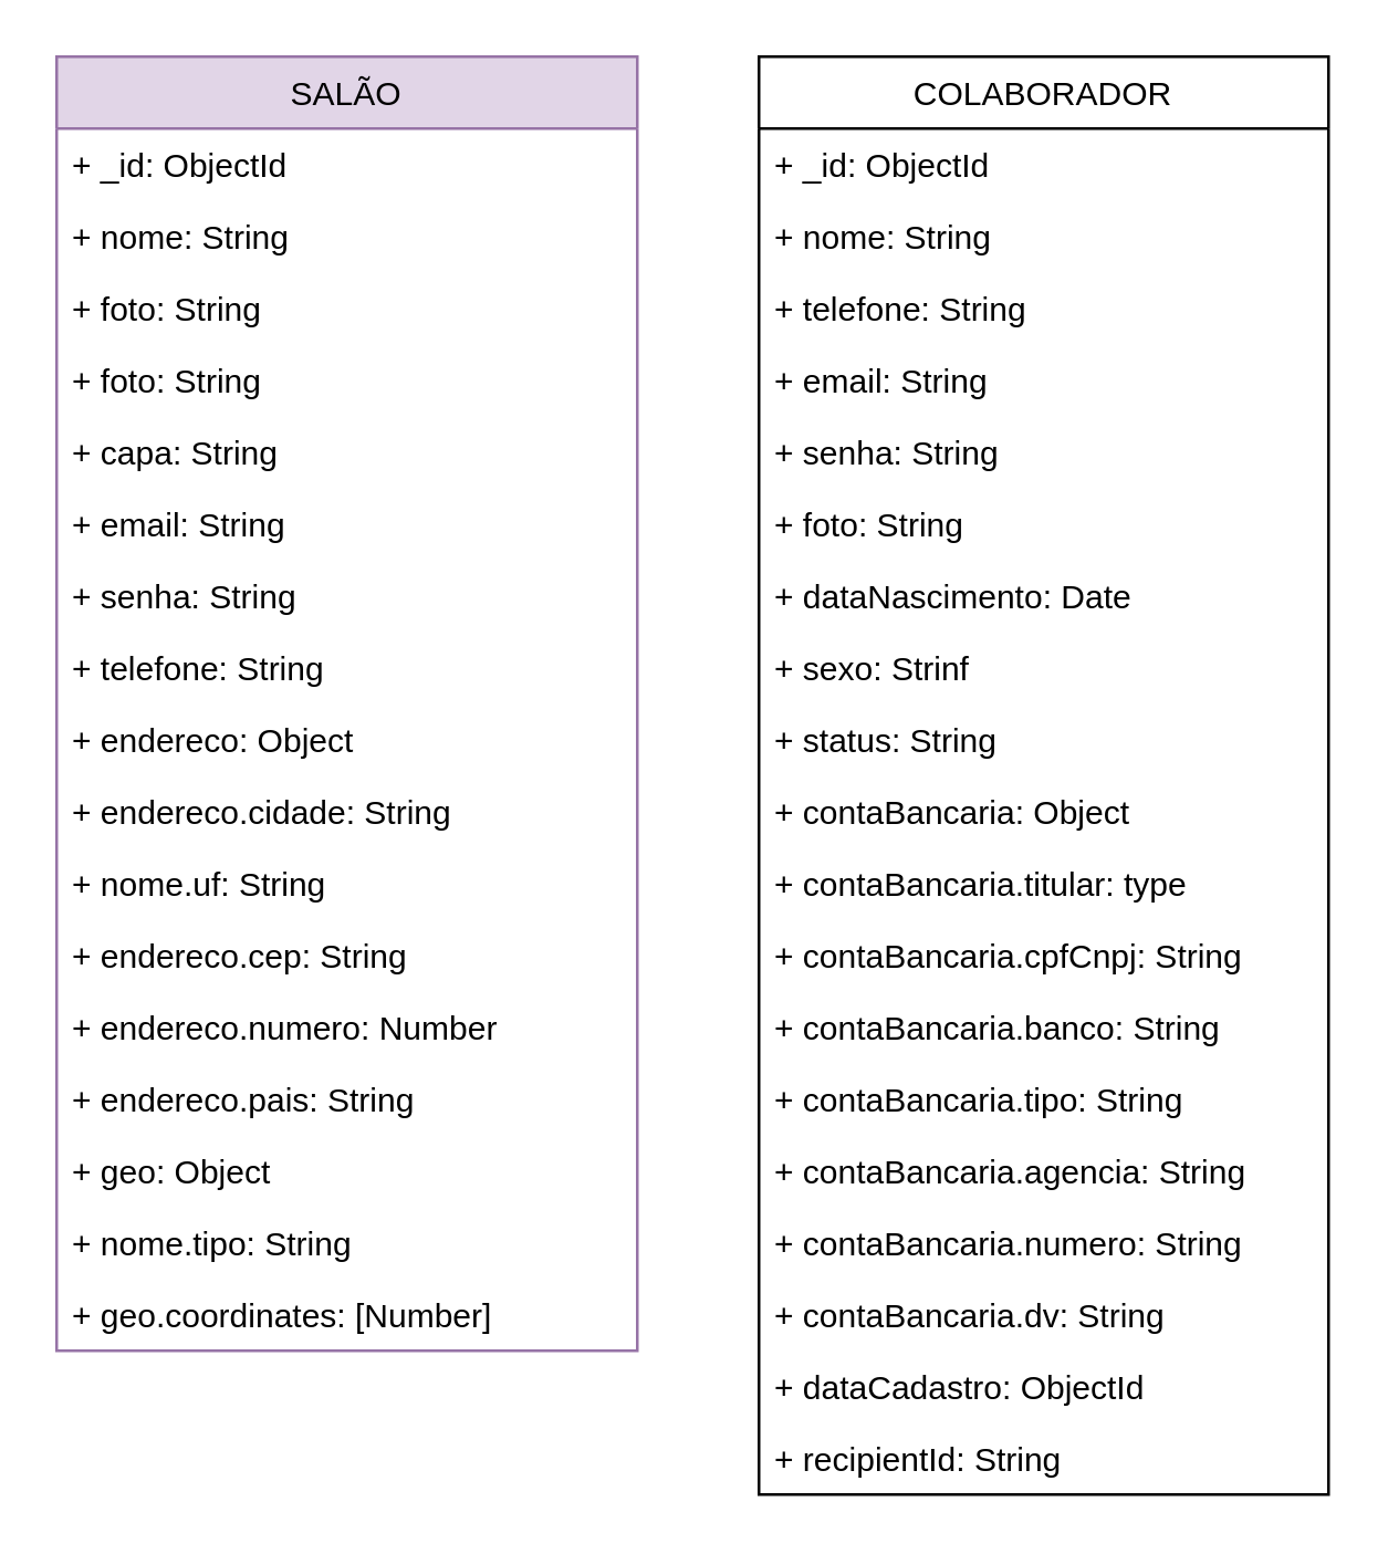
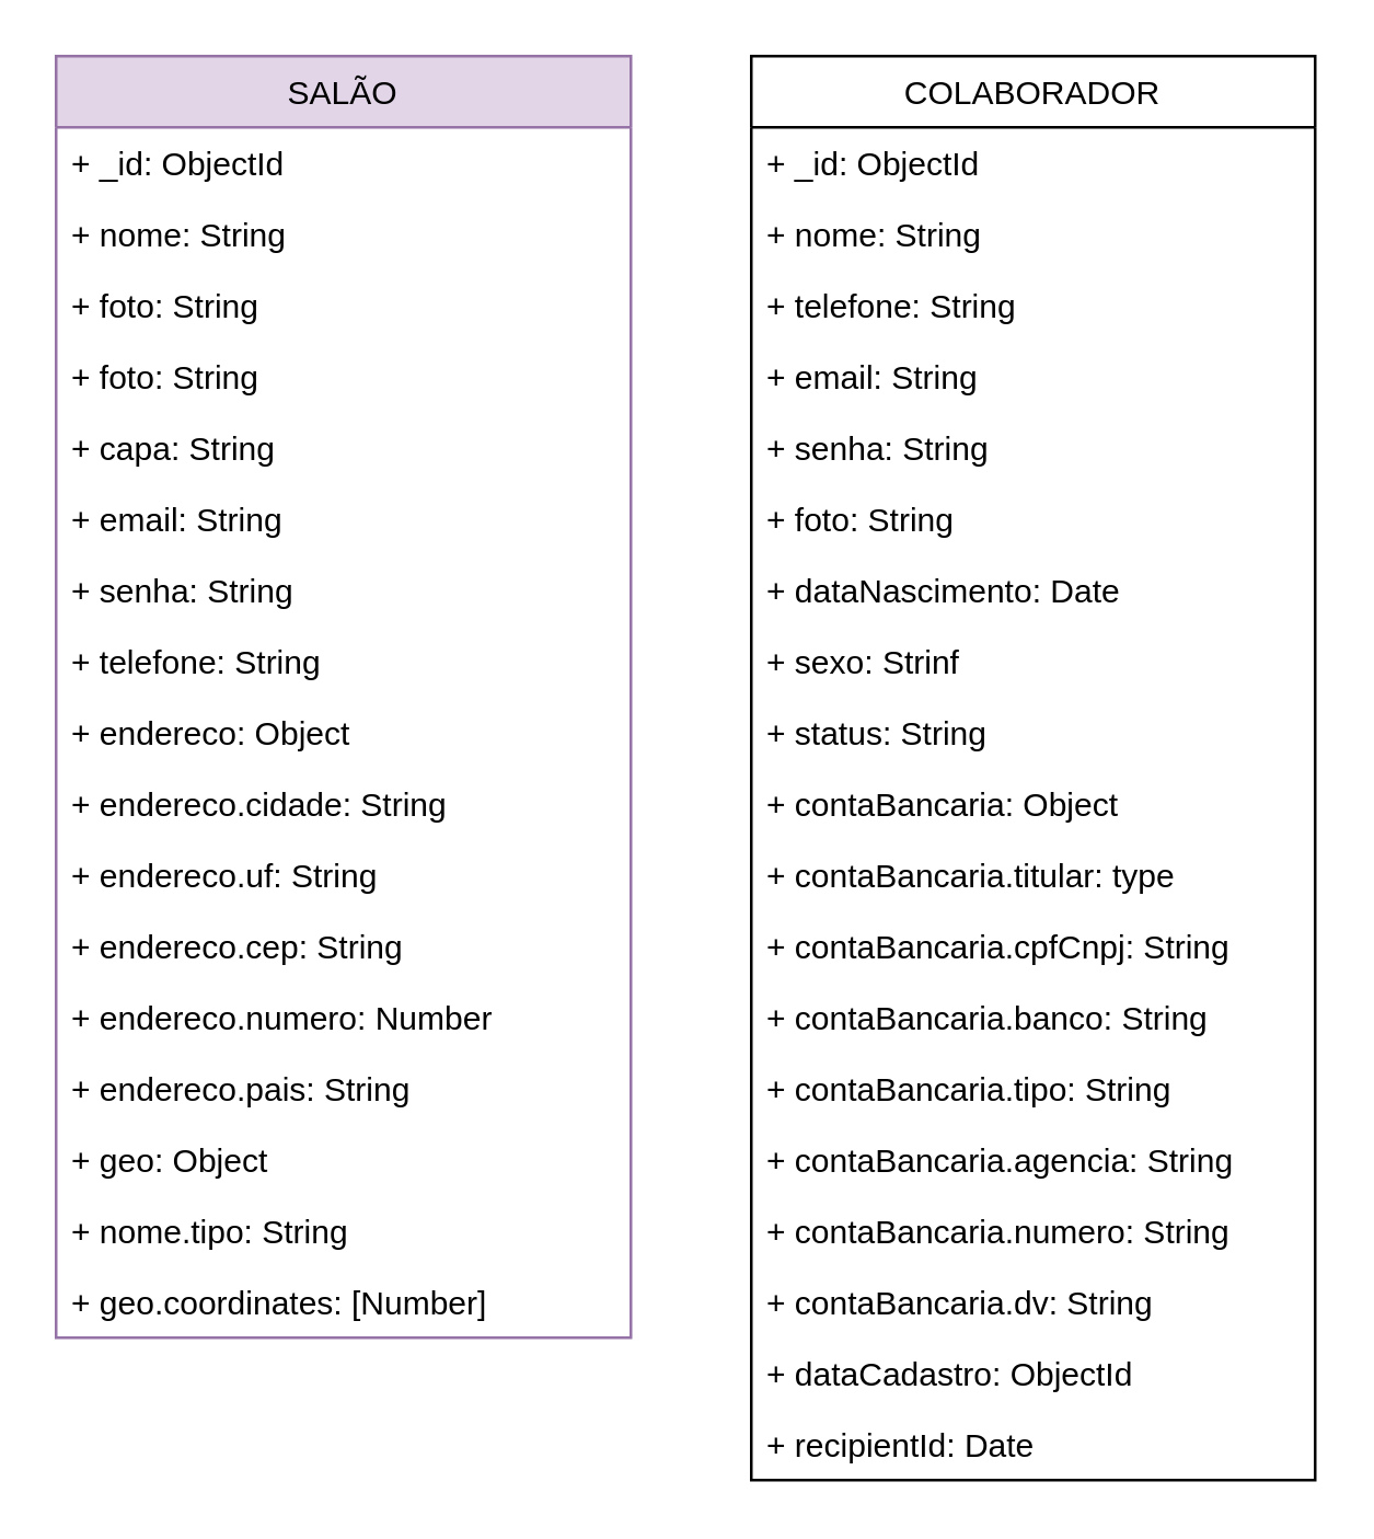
  <mxCell id="0" />
  <mxCell id="1" parent="0" />
  <mxCell id="2" value="SALÃO" style="swimlane;fontStyle=0;childLayout=stackLayout;horizontal=1;startSize=26;fillColor=#e1d5e7;horizontalStack=0;resizeParent=1;resizeParentMax=0;resizeLast=0;collapsible=1;marginBottom=0;strokeColor=#9673a6;" vertex="1" parent="1"><mxGeometry x="20" y="20" width="210" height="468" as="geometry" /></mxCell>
  <mxCell id="3" value="+ _id: ObjectId" style="text;strokeColor=none;fillColor=none;align=left;verticalAlign=top;spacingLeft=4;spacingRight=4;overflow=hidden;rotatable=0;points=[[0,0.5],[1,0.5]];portConstraint=eastwest;" vertex="1" parent="2"><mxGeometry y="26" width="210" height="26" as="geometry" /></mxCell>
  <mxCell id="4" value="+ nome: String" style="text;strokeColor=none;fillColor=none;align=left;verticalAlign=top;spacingLeft=4;spacingRight=4;overflow=hidden;rotatable=0;points=[[0,0.5],[1,0.5]];portConstraint=eastwest;" vertex="1" parent="2"><mxGeometry y="52" width="210" height="26" as="geometry" /></mxCell>
  <mxCell id="5" value="+ foto: String&#10;" style="text;strokeColor=none;fillColor=none;align=left;verticalAlign=top;spacingLeft=4;spacingRight=4;overflow=hidden;rotatable=0;points=[[0,0.5],[1,0.5]];portConstraint=eastwest;" vertex="1" parent="2"><mxGeometry y="78" width="210" height="26" as="geometry" /></mxCell>
  <mxCell id="6" value="+ foto: String&#10;" style="text;strokeColor=none;fillColor=none;align=left;verticalAlign=top;spacingLeft=4;spacingRight=4;overflow=hidden;rotatable=0;points=[[0,0.5],[1,0.5]];portConstraint=eastwest;" vertex="1" parent="2"><mxGeometry y="104" width="210" height="26" as="geometry" /></mxCell>
  <mxCell id="7" value="+ capa: String&#10;" style="text;strokeColor=none;fillColor=none;align=left;verticalAlign=top;spacingLeft=4;spacingRight=4;overflow=hidden;rotatable=0;points=[[0,0.5],[1,0.5]];portConstraint=eastwest;" vertex="1" parent="2"><mxGeometry y="130" width="210" height="26" as="geometry" /></mxCell>
  <mxCell id="8" value="+ email: String&#10;" style="text;strokeColor=none;fillColor=none;align=left;verticalAlign=top;spacingLeft=4;spacingRight=4;overflow=hidden;rotatable=0;points=[[0,0.5],[1,0.5]];portConstraint=eastwest;" vertex="1" parent="2"><mxGeometry y="156" width="210" height="26" as="geometry" /></mxCell>
  <mxCell id="9" value="+ senha: String&#10;" style="text;strokeColor=none;fillColor=none;align=left;verticalAlign=top;spacingLeft=4;spacingRight=4;overflow=hidden;rotatable=0;points=[[0,0.5],[1,0.5]];portConstraint=eastwest;" vertex="1" parent="2"><mxGeometry y="182" width="210" height="26" as="geometry" /></mxCell>
  <mxCell id="10" value="+ telefone: String&#10;" style="text;strokeColor=none;fillColor=none;align=left;verticalAlign=top;spacingLeft=4;spacingRight=4;overflow=hidden;rotatable=0;points=[[0,0.5],[1,0.5]];portConstraint=eastwest;" vertex="1" parent="2"><mxGeometry y="208" width="210" height="26" as="geometry" /></mxCell>
  <mxCell id="11" value="+ endereco: Object&#10;" style="text;strokeColor=none;fillColor=none;align=left;verticalAlign=top;spacingLeft=4;spacingRight=4;overflow=hidden;rotatable=0;points=[[0,0.5],[1,0.5]];portConstraint=eastwest;" vertex="1" parent="2"><mxGeometry y="234" width="210" height="26" as="geometry" /></mxCell>
  <mxCell id="12" value="+ endereco.cidade: String&#10;" style="text;strokeColor=none;fillColor=none;align=left;verticalAlign=top;spacingLeft=4;spacingRight=4;overflow=hidden;rotatable=0;points=[[0,0.5],[1,0.5]];portConstraint=eastwest;" vertex="1" parent="2"><mxGeometry y="260" width="210" height="26" as="geometry" /></mxCell>
- <mxCell id="13" value="+ nome.uf: String&#10;" style="text;strokeColor=none;fillColor=none;align=left;verticalAlign=top;spacingLeft=4;spacingRight=4;overflow=hidden;rotatable=0;points=[[0,0.5],[1,0.5]];portConstraint=eastwest;" vertex="1" parent="2"><mxGeometry y="286" width="210" height="26" as="geometry" /></mxCell>
+ <mxCell id="13" value="+ endereco.uf: String&#10;" style="text;strokeColor=none;fillColor=none;align=left;verticalAlign=top;spacingLeft=4;spacingRight=4;overflow=hidden;rotatable=0;points=[[0,0.5],[1,0.5]];portConstraint=eastwest;" vertex="1" parent="2"><mxGeometry y="286" width="210" height="26" as="geometry" /></mxCell>
  <mxCell id="14" value="+ endereco.cep: String&#10;" style="text;strokeColor=none;fillColor=none;align=left;verticalAlign=top;spacingLeft=4;spacingRight=4;overflow=hidden;rotatable=0;points=[[0,0.5],[1,0.5]];portConstraint=eastwest;" vertex="1" parent="2"><mxGeometry y="312" width="210" height="26" as="geometry" /></mxCell>
  <mxCell id="15" value="+ endereco.numero: Number&#10;" style="text;strokeColor=none;fillColor=none;align=left;verticalAlign=top;spacingLeft=4;spacingRight=4;overflow=hidden;rotatable=0;points=[[0,0.5],[1,0.5]];portConstraint=eastwest;" vertex="1" parent="2"><mxGeometry y="338" width="210" height="26" as="geometry" /></mxCell>
  <mxCell id="16" value="+ endereco.pais: String&#10;" style="text;strokeColor=none;fillColor=none;align=left;verticalAlign=top;spacingLeft=4;spacingRight=4;overflow=hidden;rotatable=0;points=[[0,0.5],[1,0.5]];portConstraint=eastwest;" vertex="1" parent="2"><mxGeometry y="364" width="210" height="26" as="geometry" /></mxCell>
  <mxCell id="17" value="+ geo: Object&#10;" style="text;strokeColor=none;fillColor=none;align=left;verticalAlign=top;spacingLeft=4;spacingRight=4;overflow=hidden;rotatable=0;points=[[0,0.5],[1,0.5]];portConstraint=eastwest;" vertex="1" parent="2"><mxGeometry y="390" width="210" height="26" as="geometry" /></mxCell>
  <mxCell id="18" value="+ nome.tipo: String&#10;" style="text;strokeColor=none;fillColor=none;align=left;verticalAlign=top;spacingLeft=4;spacingRight=4;overflow=hidden;rotatable=0;points=[[0,0.5],[1,0.5]];portConstraint=eastwest;" vertex="1" parent="2"><mxGeometry y="416" width="210" height="26" as="geometry" /></mxCell>
  <mxCell id="19" value="+ geo.coordinates: [Number]&#10;" style="text;strokeColor=none;fillColor=none;align=left;verticalAlign=top;spacingLeft=4;spacingRight=4;overflow=hidden;rotatable=0;points=[[0,0.5],[1,0.5]];portConstraint=eastwest;" vertex="1" parent="2"><mxGeometry y="442" width="210" height="26" as="geometry" /></mxCell>
  <mxCell id="20" value="COLABORADOR" style="swimlane;fontStyle=0;childLayout=stackLayout;horizontal=1;startSize=26;fillColor=none;horizontalStack=0;resizeParent=1;resizeParentMax=0;resizeLast=0;collapsible=1;marginBottom=0;" vertex="1" parent="1"><mxGeometry x="274" y="20" width="206" height="520" as="geometry"><mxRectangle x="274" y="60" width="130" height="26" as="alternateBounds" /></mxGeometry></mxCell>
  <mxCell id="21" value="+ _id: ObjectId" style="text;strokeColor=none;fillColor=none;align=left;verticalAlign=top;spacingLeft=4;spacingRight=4;overflow=hidden;rotatable=0;points=[[0,0.5],[1,0.5]];portConstraint=eastwest;" vertex="1" parent="20"><mxGeometry y="26" width="206" height="26" as="geometry" /></mxCell>
  <mxCell id="22" value="+ nome: String" style="text;strokeColor=none;fillColor=none;align=left;verticalAlign=top;spacingLeft=4;spacingRight=4;overflow=hidden;rotatable=0;points=[[0,0.5],[1,0.5]];portConstraint=eastwest;" vertex="1" parent="20"><mxGeometry y="52" width="206" height="26" as="geometry" /></mxCell>
  <mxCell id="23" value="+ telefone: String" style="text;strokeColor=none;fillColor=none;align=left;verticalAlign=top;spacingLeft=4;spacingRight=4;overflow=hidden;rotatable=0;points=[[0,0.5],[1,0.5]];portConstraint=eastwest;" vertex="1" parent="20"><mxGeometry y="78" width="206" height="26" as="geometry" /></mxCell>
  <mxCell id="24" value="+ email: String" style="text;strokeColor=none;fillColor=none;align=left;verticalAlign=top;spacingLeft=4;spacingRight=4;overflow=hidden;rotatable=0;points=[[0,0.5],[1,0.5]];portConstraint=eastwest;" vertex="1" parent="20"><mxGeometry y="104" width="206" height="26" as="geometry" /></mxCell>
  <mxCell id="25" value="+ senha: String" style="text;strokeColor=none;fillColor=none;align=left;verticalAlign=top;spacingLeft=4;spacingRight=4;overflow=hidden;rotatable=0;points=[[0,0.5],[1,0.5]];portConstraint=eastwest;" vertex="1" parent="20"><mxGeometry y="130" width="206" height="26" as="geometry" /></mxCell>
  <mxCell id="26" value="+ foto: String" style="text;strokeColor=none;fillColor=none;align=left;verticalAlign=top;spacingLeft=4;spacingRight=4;overflow=hidden;rotatable=0;points=[[0,0.5],[1,0.5]];portConstraint=eastwest;" vertex="1" parent="20"><mxGeometry y="156" width="206" height="26" as="geometry" /></mxCell>
  <mxCell id="27" value="+ dataNascimento: Date" style="text;strokeColor=none;fillColor=none;align=left;verticalAlign=top;spacingLeft=4;spacingRight=4;overflow=hidden;rotatable=0;points=[[0,0.5],[1,0.5]];portConstraint=eastwest;" vertex="1" parent="20"><mxGeometry y="182" width="206" height="26" as="geometry" /></mxCell>
  <mxCell id="28" value="+ sexo: Strinf" style="text;strokeColor=none;fillColor=none;align=left;verticalAlign=top;spacingLeft=4;spacingRight=4;overflow=hidden;rotatable=0;points=[[0,0.5],[1,0.5]];portConstraint=eastwest;" vertex="1" parent="20"><mxGeometry y="208" width="206" height="26" as="geometry" /></mxCell>
  <mxCell id="29" value="+ status: String" style="text;strokeColor=none;fillColor=none;align=left;verticalAlign=top;spacingLeft=4;spacingRight=4;overflow=hidden;rotatable=0;points=[[0,0.5],[1,0.5]];portConstraint=eastwest;" vertex="1" parent="20"><mxGeometry y="234" width="206" height="26" as="geometry" /></mxCell>
  <mxCell id="30" value="+ contaBancaria: Object" style="text;strokeColor=none;fillColor=none;align=left;verticalAlign=top;spacingLeft=4;spacingRight=4;overflow=hidden;rotatable=0;points=[[0,0.5],[1,0.5]];portConstraint=eastwest;" vertex="1" parent="20"><mxGeometry y="260" width="206" height="26" as="geometry" /></mxCell>
  <mxCell id="31" value="+ contaBancaria.titular: type" style="text;strokeColor=none;fillColor=none;align=left;verticalAlign=top;spacingLeft=4;spacingRight=4;overflow=hidden;rotatable=0;points=[[0,0.5],[1,0.5]];portConstraint=eastwest;" vertex="1" parent="20"><mxGeometry y="286" width="206" height="26" as="geometry" /></mxCell>
  <mxCell id="32" value="+ contaBancaria.cpfCnpj: String" style="text;strokeColor=none;fillColor=none;align=left;verticalAlign=top;spacingLeft=4;spacingRight=4;overflow=hidden;rotatable=0;points=[[0,0.5],[1,0.5]];portConstraint=eastwest;" vertex="1" parent="20"><mxGeometry y="312" width="206" height="26" as="geometry" /></mxCell>
  <mxCell id="33" value="+ contaBancaria.banco: String" style="text;strokeColor=none;fillColor=none;align=left;verticalAlign=top;spacingLeft=4;spacingRight=4;overflow=hidden;rotatable=0;points=[[0,0.5],[1,0.5]];portConstraint=eastwest;" vertex="1" parent="20"><mxGeometry y="338" width="206" height="26" as="geometry" /></mxCell>
  <mxCell id="34" value="+ contaBancaria.tipo: String" style="text;strokeColor=none;fillColor=none;align=left;verticalAlign=top;spacingLeft=4;spacingRight=4;overflow=hidden;rotatable=0;points=[[0,0.5],[1,0.5]];portConstraint=eastwest;" vertex="1" parent="20"><mxGeometry y="364" width="206" height="26" as="geometry" /></mxCell>
  <mxCell id="35" value="+ contaBancaria.agencia: String" style="text;strokeColor=none;fillColor=none;align=left;verticalAlign=top;spacingLeft=4;spacingRight=4;overflow=hidden;rotatable=0;points=[[0,0.5],[1,0.5]];portConstraint=eastwest;" vertex="1" parent="20"><mxGeometry y="390" width="206" height="26" as="geometry" /></mxCell>
  <mxCell id="36" value="+ contaBancaria.numero: String" style="text;strokeColor=none;fillColor=none;align=left;verticalAlign=top;spacingLeft=4;spacingRight=4;overflow=hidden;rotatable=0;points=[[0,0.5],[1,0.5]];portConstraint=eastwest;" vertex="1" parent="20"><mxGeometry y="416" width="206" height="26" as="geometry" /></mxCell>
  <mxCell id="37" value="+ contaBancaria.dv: String" style="text;strokeColor=none;fillColor=none;align=left;verticalAlign=top;spacingLeft=4;spacingRight=4;overflow=hidden;rotatable=0;points=[[0,0.5],[1,0.5]];portConstraint=eastwest;" vertex="1" parent="20"><mxGeometry y="442" width="206" height="26" as="geometry" /></mxCell>
  <mxCell id="38" value="+ dataCadastro: ObjectId" style="text;strokeColor=none;fillColor=none;align=left;verticalAlign=top;spacingLeft=4;spacingRight=4;overflow=hidden;rotatable=0;points=[[0,0.5],[1,0.5]];portConstraint=eastwest;" vertex="1" parent="20"><mxGeometry y="468" width="206" height="26" as="geometry" /></mxCell>
- <mxCell id="39" value="+ recipientId: String" style="text;strokeColor=none;fillColor=none;align=left;verticalAlign=top;spacingLeft=4;spacingRight=4;overflow=hidden;rotatable=0;points=[[0,0.5],[1,0.5]];portConstraint=eastwest;" vertex="1" parent="20"><mxGeometry y="494" width="206" height="26" as="geometry" /></mxCell>
+ <mxCell id="39" value="+ recipientId: Date" style="text;strokeColor=none;fillColor=none;align=left;verticalAlign=top;spacingLeft=4;spacingRight=4;overflow=hidden;rotatable=0;points=[[0,0.5],[1,0.5]];portConstraint=eastwest;" vertex="1" parent="20"><mxGeometry y="494" width="206" height="26" as="geometry" /></mxCell>
